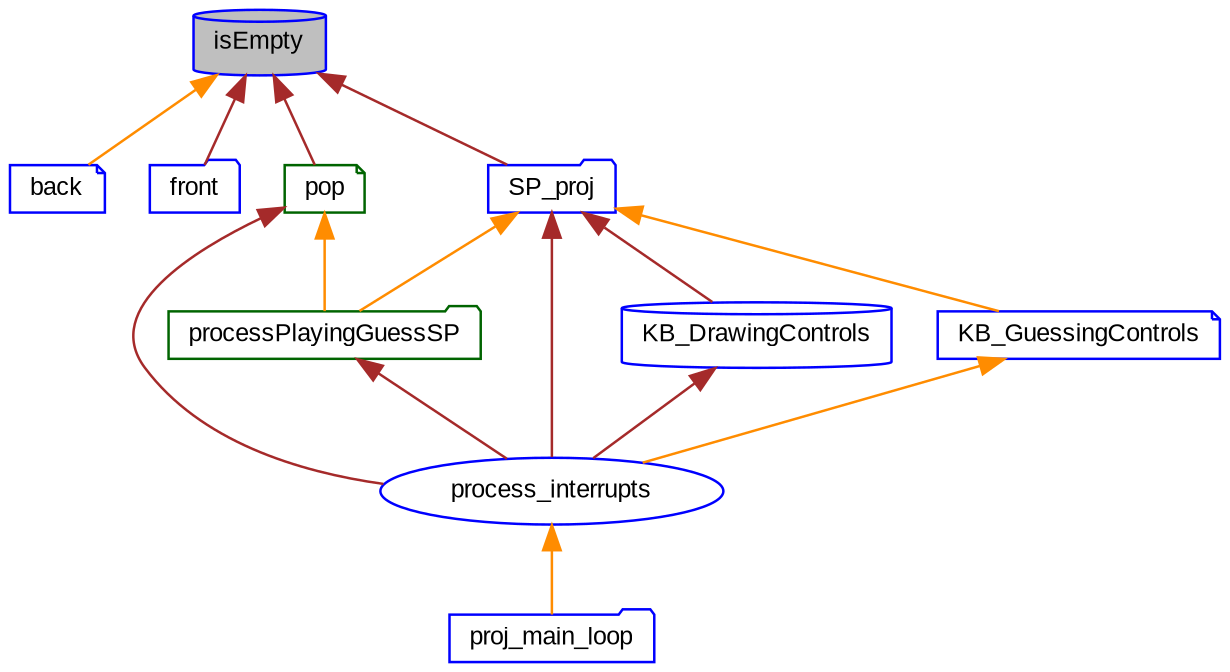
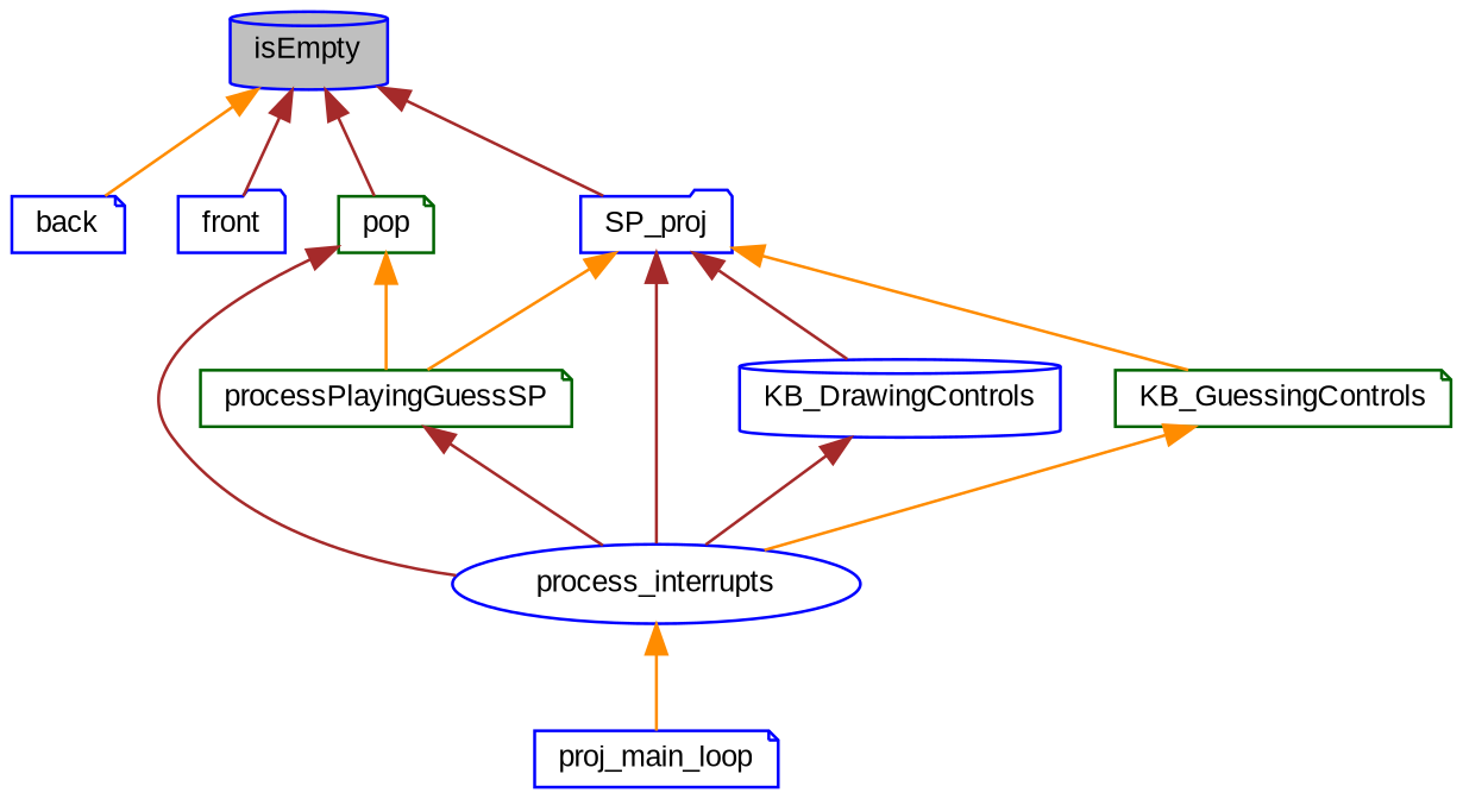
  digraph {
    fontname="Liberation Sans"
    rankdir=TB
    node [color=blue fillcolor=white fontname="Liberation Sans" fontsize=10 shape=folder style=filled]
    edge [color=brown dir=back fontname="Liberation Sans" fontsize=10 labelfontname=Helvetica labelfontsize=10 style=solid]
    n1 [fillcolor=grey75 fontcolor=black height=0.2 label=isEmpty shape=cylinder width=0.4]
    n2 [height=0.2 label=back shape=note width=0.4]
    n3 [height=0.2 label=front width=0.4]
    n4 [color=darkgreen height=0.2 label=pop shape=note width=0.4]
    n5 [height=0.2 label=SP_proj width=0.4]
    n6 [height=0.2 label=process_interrupts shape=ellipse width=0.4]
-   n7 [color=darkgreen height=0.2 label=processPlayingGuessSP width=0.4]
+   n7 [color=darkgreen height=0.2 label=processPlayingGuessSP shape=note width=0.4]
    n8 [height=0.2 label=KB_DrawingControls shape=cylinder width=0.4]
-   n9 [height=0.2 label=KB_GuessingControls shape=note width=0.4]
-   n10 [height=0.2 label=proj_main_loop width=0.4]
+   n9 [color=darkgreen height=0.2 label=KB_GuessingControls shape=note width=0.4]
+   n10 [height=0.2 label=proj_main_loop shape=note width=0.4]
    n1 -> n2 [color=darkorange]
    n1 -> n3
    n1 -> n4
    n1 -> n5
    n4 -> n6
    n4 -> n7 [color=darkorange]
    n5 -> n6
    n5 -> n7 [color=darkorange]
    n5 -> n8
    n5 -> n9 [color=darkorange]
    n6 -> n10 [color=darkorange]
    n7 -> n6
    n8 -> n6
    n9 -> n6 [color=darkorange]
  }
